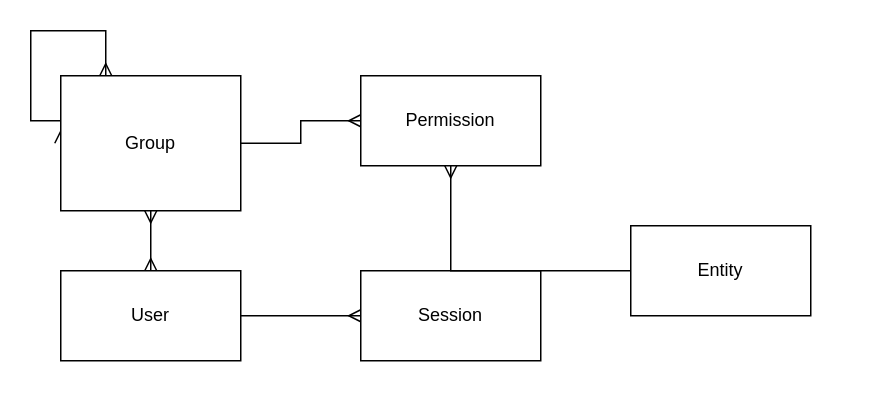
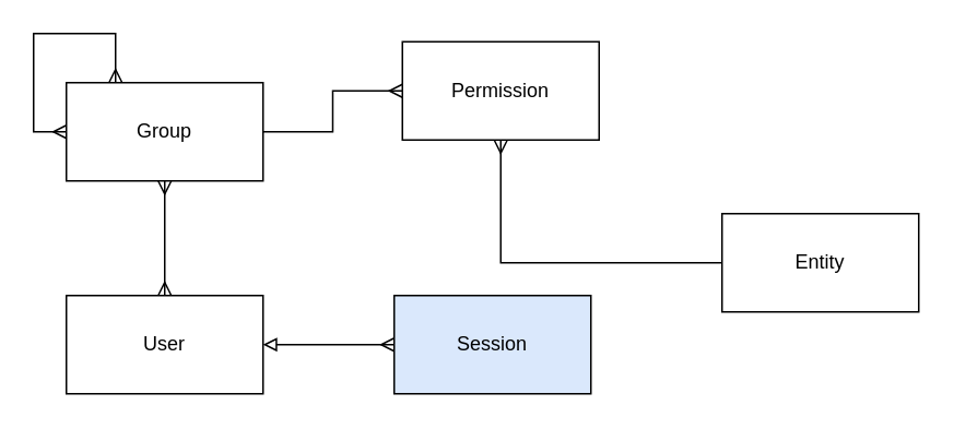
  <mxCell id="0" />
  <mxCell id="1" parent="0" />
  <mxCell id="2" style="edgeStyle=orthogonalEdgeStyle;rounded=0;orthogonalLoop=1;jettySize=auto;html=1;exitX=0.5;exitY=0;exitDx=0;exitDy=0;entryX=0.5;entryY=1;entryDx=0;entryDy=0;startArrow=ERmany;startFill=0;endArrow=ERmany;endFill=0;" parent="1" source="3" target="8" edge="1"><mxGeometry relative="1" as="geometry" /></mxCell>
  <mxCell id="3" value="User" style="rounded=0;whiteSpace=wrap;html=1;" parent="1" vertex="1"><mxGeometry x="40" y="180" width="120" height="60" as="geometry" /></mxCell>
- <mxCell id="4" style="edgeStyle=orthogonalEdgeStyle;rounded=0;orthogonalLoop=1;jettySize=auto;html=1;exitX=0;exitY=0.5;exitDx=0;exitDy=0;entryX=1;entryY=0.5;entryDx=0;entryDy=0;startArrow=ERmany;startFill=0;endArrow=none;endFill=0;" parent="1" source="5" target="3" edge="1"><mxGeometry relative="1" as="geometry" /></mxCell>
- <mxCell id="5" value="Session" style="rounded=0;whiteSpace=wrap;html=1;" parent="1" vertex="1"><mxGeometry x="240" y="180" width="120" height="60" as="geometry" /></mxCell>
+ <mxCell id="4" style="edgeStyle=orthogonalEdgeStyle;rounded=0;orthogonalLoop=1;jettySize=auto;html=1;exitX=0;exitY=0.5;exitDx=0;exitDy=0;entryX=1;entryY=0.5;entryDx=0;entryDy=0;startArrow=ERmany;startFill=0;endArrow=block;endFill=0;" parent="1" source="5" target="3" edge="1"><mxGeometry relative="1" as="geometry" /></mxCell>
+ <mxCell id="5" value="Session" style="rounded=0;whiteSpace=wrap;html=1;fillColor=#dae8fc;" parent="1" vertex="1"><mxGeometry x="240" y="180" width="120" height="60" as="geometry" /></mxCell>
  <mxCell id="6" style="edgeStyle=orthogonalEdgeStyle;rounded=0;orthogonalLoop=1;jettySize=auto;html=1;exitX=0;exitY=0.5;exitDx=0;exitDy=0;startArrow=ERmany;startFill=0;endArrow=ERmany;endFill=0;entryX=0.25;entryY=0;entryDx=0;entryDy=0;" parent="1" source="8" target="8" edge="1"><mxGeometry relative="1" as="geometry"><mxPoint x="20" y="20" as="targetPoint" /><Array as="points"><mxPoint x="20" y="80" /><mxPoint x="20" y="20" /><mxPoint x="70" y="20" /></Array></mxGeometry></mxCell>
  <mxCell id="7" style="edgeStyle=orthogonalEdgeStyle;rounded=0;orthogonalLoop=1;jettySize=auto;html=1;exitX=1;exitY=0.5;exitDx=0;exitDy=0;entryX=0;entryY=0.5;entryDx=0;entryDy=0;startArrow=none;startFill=0;endArrow=ERmany;endFill=0;" parent="1" source="8" target="9" edge="1"><mxGeometry relative="1" as="geometry" /></mxCell>
- <mxCell id="8" value="Group" style="rounded=0;whiteSpace=wrap;html=1;" parent="1" vertex="1"><mxGeometry x="40" y="50" width="120" height="90" as="geometry" /></mxCell>
- <mxCell id="9" value="Permission" style="rounded=0;whiteSpace=wrap;html=1;" parent="1" vertex="1"><mxGeometry x="240" y="50" width="120" height="60" as="geometry" /></mxCell>
+ <mxCell id="8" value="Group" style="rounded=0;whiteSpace=wrap;html=1;" parent="1" vertex="1"><mxGeometry x="40" y="50" width="120" height="60" as="geometry" /></mxCell>
+ <mxCell id="9" value="Permission" style="rounded=0;whiteSpace=wrap;html=1;" parent="1" vertex="1"><mxGeometry x="245" y="25" width="120" height="60" as="geometry" /></mxCell>
  <mxCell id="10" style="edgeStyle=orthogonalEdgeStyle;rounded=0;orthogonalLoop=1;jettySize=auto;html=1;entryX=0.5;entryY=1;entryDx=0;entryDy=0;startArrow=none;startFill=0;endArrow=ERmany;endFill=0;" parent="1" source="11" target="9" edge="1"><mxGeometry relative="1" as="geometry" /></mxCell>
- <mxCell id="11" value="Entity" style="rounded=0;whiteSpace=wrap;html=1;" parent="1" vertex="1"><mxGeometry x="420" y="150" width="120" height="60" as="geometry" /></mxCell>
+ <mxCell id="11" value="Entity" style="rounded=0;whiteSpace=wrap;html=1;" parent="1" vertex="1"><mxGeometry x="440" y="130" width="120" height="60" as="geometry" /></mxCell>
